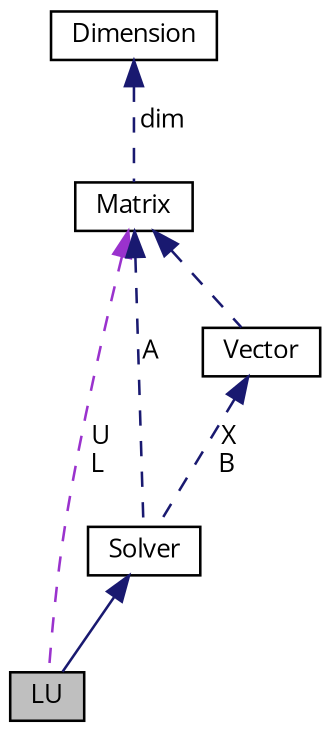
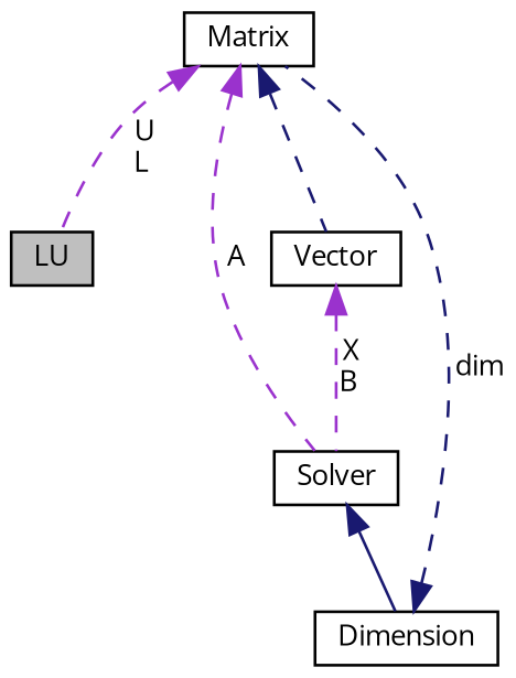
  digraph {
    fontname="Open Sans"
    node [color=black fillcolor=white fontname="Open Sans" fontsize=10 shape=record style=filled]
    edge [color=midnightblue dir=back fontname="Open Sans" fontsize=10 labelfontname=Helvetica labelfontsize=10 style=dashed]
    n1 [fillcolor=grey75 fontcolor=black height=0.2 label=LU width=0.4]
    n2 [height=0.2 label=Solver width=0.4]
    n3 [height=0.2 label=Vector width=0.4]
    n4 [height=0.2 label=Matrix width=0.4]
    n5 [height=0.2 label=Dimension width=0.4]
-   n2 -> n1 [style=solid]
-   n3 -> n2 [label=" X\nB"]
+   n2 -> n5 [style=solid]
+   n3 -> n2 [color=darkorchid3 label=" X\nB"]
    n4 -> n1 [color=darkorchid3 label=" U\nL"]
-   n4 -> n2 [label=" A"]
+   n4 -> n2 [color=darkorchid3 label=" A"]
    n4 -> n3
    n5 -> n4 [label=" dim"]
  }
